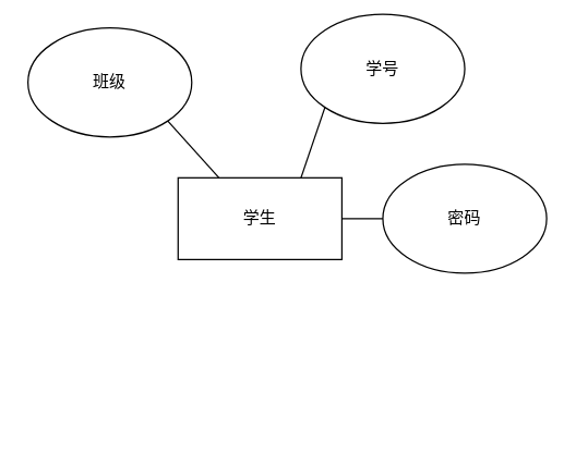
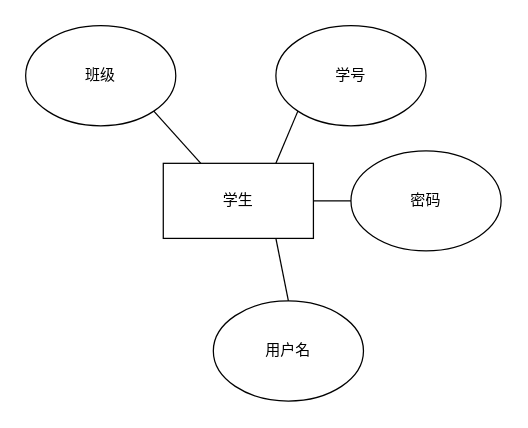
  <mxCell id="0" />
  <mxCell id="1" parent="0" />
  <mxCell id="2" value="学生" style="rounded=0;whiteSpace=wrap;html=1;" vertex="1" parent="1"><mxGeometry x="130" y="130" width="120" height="60" as="geometry" /></mxCell>
- <mxCell id="3" value="学号" style="ellipse;whiteSpace=wrap;html=1;" vertex="1" parent="1"><mxGeometry x="220" y="10" width="120" height="80" as="geometry" /></mxCell>
+ <mxCell id="3" value="学号" style="ellipse;whiteSpace=wrap;html=1;" vertex="1" parent="1"><mxGeometry x="220" y="20" width="120" height="80" as="geometry" /></mxCell>
  <mxCell id="4" value="密码" style="ellipse;whiteSpace=wrap;html=1;" vertex="1" parent="1"><mxGeometry x="280" y="120" width="120" height="80" as="geometry" /></mxCell>
+ <mxCell id="5" value="用户名" style="ellipse;whiteSpace=wrap;html=1;" vertex="1" parent="1"><mxGeometry x="170" y="240" width="120" height="80" as="geometry" /></mxCell>
  <mxCell id="6" value="班级" style="ellipse;whiteSpace=wrap;html=1;" vertex="1" parent="1"><mxGeometry x="20" y="20" width="120" height="80" as="geometry" /></mxCell>
  <mxCell id="7" value="" style="endArrow=none;html=1;rounded=0;entryX=1;entryY=1;entryDx=0;entryDy=0;exitX=0.25;exitY=0;exitDx=0;exitDy=0;" edge="1" parent="1" source="2" target="6"><mxGeometry width="50" height="50" relative="1" as="geometry"><mxPoint x="300" y="240" as="sourcePoint" /><mxPoint x="350" y="190" as="targetPoint" /></mxGeometry></mxCell>
  <mxCell id="8" value="" style="endArrow=none;html=1;rounded=0;entryX=0;entryY=1;entryDx=0;entryDy=0;exitX=0.75;exitY=0;exitDx=0;exitDy=0;" edge="1" parent="1" source="2" target="3"><mxGeometry width="50" height="50" relative="1" as="geometry"><mxPoint x="170" y="140" as="sourcePoint" /><mxPoint x="72.426" y="98.284" as="targetPoint" /></mxGeometry></mxCell>
  <mxCell id="9" value="" style="endArrow=none;html=1;rounded=0;entryX=0;entryY=0.5;entryDx=0;entryDy=0;exitX=1;exitY=0.5;exitDx=0;exitDy=0;" edge="1" parent="1" source="2" target="4"><mxGeometry width="50" height="50" relative="1" as="geometry"><mxPoint x="230" y="140" as="sourcePoint" /><mxPoint x="247.574" y="98.284" as="targetPoint" /></mxGeometry></mxCell>
+ <mxCell id="10" value="" style="endArrow=none;html=1;rounded=0;entryX=0.75;entryY=1;entryDx=0;entryDy=0;exitX=0.5;exitY=0;exitDx=0;exitDy=0;" edge="1" parent="1" source="5" target="2"><mxGeometry width="50" height="50" relative="1" as="geometry"><mxPoint x="260" y="170" as="sourcePoint" /><mxPoint x="290" y="170" as="targetPoint" /></mxGeometry></mxCell>
